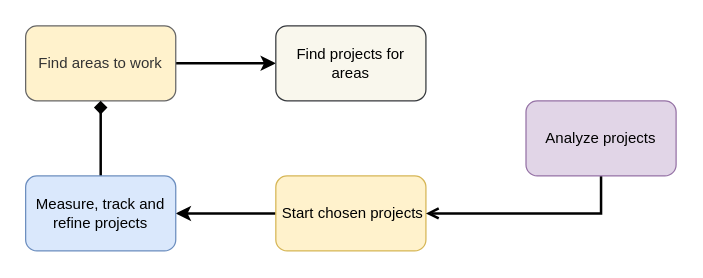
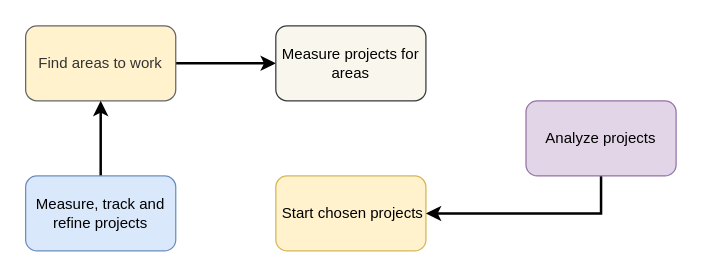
  <mxCell id="0" />
  <mxCell id="1" parent="0" />
  <mxCell id="2" value="" style="edgeStyle=orthogonalEdgeStyle;rounded=0;orthogonalLoop=1;jettySize=auto;html=1;strokeWidth=2;" edge="1" parent="1" source="3" target="4"><mxGeometry relative="1" as="geometry" /></mxCell>
  <mxCell id="3" value="Find areas to work" style="rounded=1;whiteSpace=wrap;html=1;fillColor=#fff2cc;fontColor=#333333;strokeColor=#666666;" vertex="1" parent="1"><mxGeometry x="20" y="20" width="120" height="60" as="geometry" /></mxCell>
- <mxCell id="4" value="Find projects for areas" style="rounded=1;whiteSpace=wrap;html=1;fillColor=#f9f7ed;strokeColor=#36393d;" vertex="1" parent="1"><mxGeometry x="220" y="20" width="120" height="60" as="geometry" /></mxCell>
- <mxCell id="5" value="" style="edgeStyle=orthogonalEdgeStyle;rounded=0;orthogonalLoop=1;jettySize=auto;html=1;strokeWidth=2;" edge="1" parent="1" source="6" target="8"><mxGeometry relative="1" as="geometry" /></mxCell>
+ <mxCell id="4" value="Measure projects for areas" style="rounded=1;whiteSpace=wrap;html=1;fillColor=#f9f7ed;strokeColor=#36393d;" vertex="1" parent="1"><mxGeometry x="220" y="20" width="120" height="60" as="geometry" /></mxCell>
  <mxCell id="6" value="&amp;nbsp;Start chosen projects" style="rounded=1;whiteSpace=wrap;html=1;fillColor=#fff2cc;strokeColor=#d6b656;" vertex="1" parent="1"><mxGeometry x="220" y="140" width="120" height="60" as="geometry" /></mxCell>
- <mxCell id="7" value="" style="edgeStyle=orthogonalEdgeStyle;rounded=0;orthogonalLoop=1;jettySize=auto;html=1;strokeWidth=2;endArrow=diamond;" edge="1" parent="1" source="8" target="3"><mxGeometry relative="1" as="geometry" /></mxCell>
+ <mxCell id="7" value="" style="edgeStyle=orthogonalEdgeStyle;rounded=0;orthogonalLoop=1;jettySize=auto;html=1;strokeWidth=2;" edge="1" parent="1" source="8" target="3"><mxGeometry relative="1" as="geometry" /></mxCell>
  <mxCell id="8" value="Measure, track and refine projects" style="rounded=1;whiteSpace=wrap;html=1;fillColor=#dae8fc;strokeColor=#6c8ebf;" vertex="1" parent="1"><mxGeometry x="20" y="140" width="120" height="60" as="geometry" /></mxCell>
- <mxCell id="9" style="edgeStyle=orthogonalEdgeStyle;rounded=0;orthogonalLoop=1;jettySize=auto;html=1;entryX=1;entryY=0.5;entryDx=0;entryDy=0;strokeWidth=2;endArrow=open;" edge="1" parent="1" source="10" target="6"><mxGeometry relative="1" as="geometry"><Array as="points"><mxPoint x="480" y="170" /></Array></mxGeometry></mxCell>
+ <mxCell id="9" style="edgeStyle=orthogonalEdgeStyle;rounded=0;orthogonalLoop=1;jettySize=auto;html=1;entryX=1;entryY=0.5;entryDx=0;entryDy=0;strokeWidth=2;" edge="1" parent="1" source="10" target="6"><mxGeometry relative="1" as="geometry"><Array as="points"><mxPoint x="480" y="170" /></Array></mxGeometry></mxCell>
  <mxCell id="10" value="Analyze projects" style="rounded=1;whiteSpace=wrap;html=1;fillColor=#e1d5e7;strokeColor=#9673a6;" vertex="1" parent="1"><mxGeometry x="420" y="80" width="120" height="60" as="geometry" /></mxCell>
